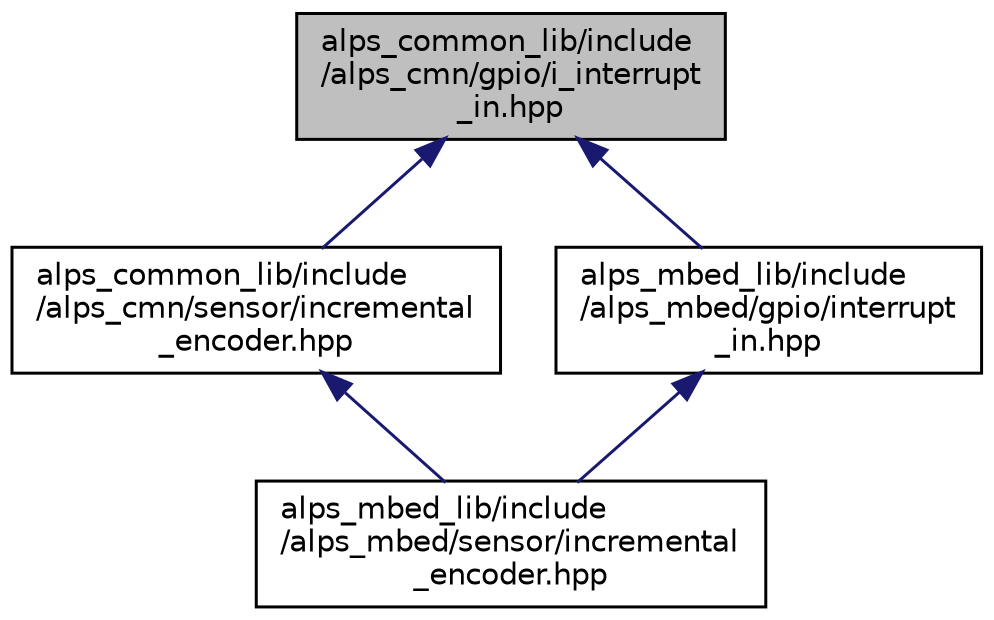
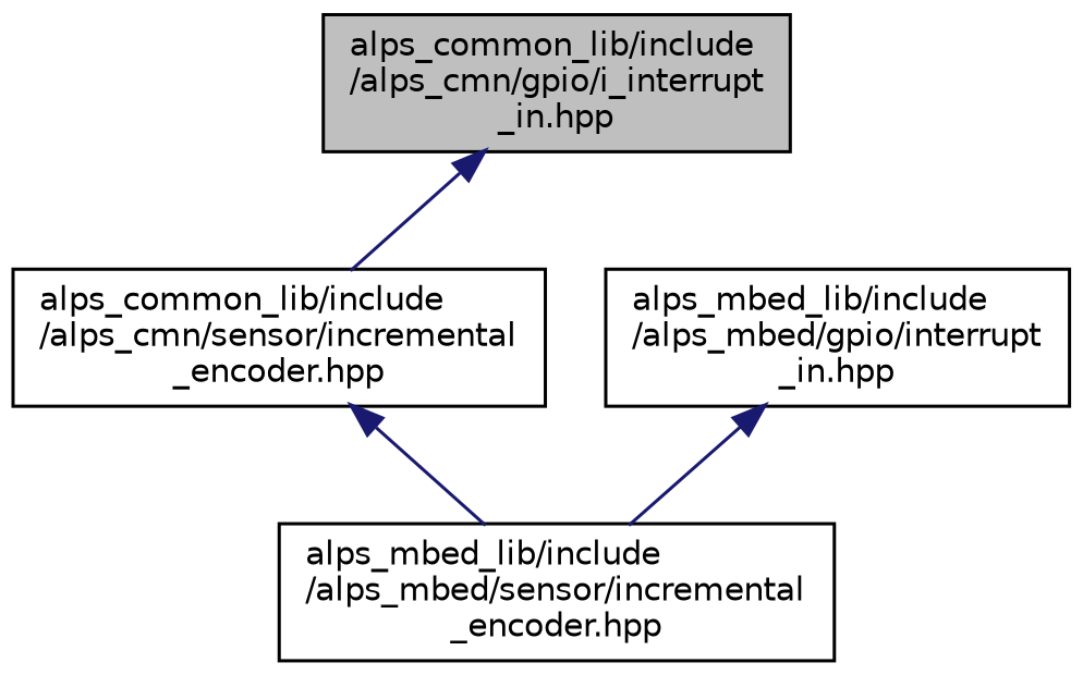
  digraph {
    node [color=black fillcolor=white fontname=Helvetica fontsize=10 shape=record style=filled]
    edge [color=midnightblue dir=back fontname=Helvetica fontsize=10 labelfontname=Helvetica labelfontsize=10 style=solid]
    n1 [fillcolor=grey75 fontcolor=black height=0.2 label="alps_common_lib/include\l/alps_cmn/gpio/i_interrupt\l_in.hpp" width=0.4]
    n2 [height=0.2 label="alps_common_lib/include\l/alps_cmn/sensor/incremental\l_encoder.hpp" width=0.4]
    n3 [height=0.2 label="alps_mbed_lib/include\l/alps_mbed/gpio/interrupt\l_in.hpp" width=0.4]
    n4 [height=0.2 label="alps_mbed_lib/include\l/alps_mbed/sensor/incremental\l_encoder.hpp" width=0.4]
    n1 -> n2
-   n1 -> n3
    n2 -> n4
    n3 -> n4
  }
